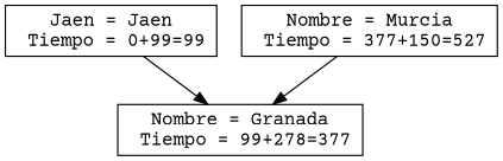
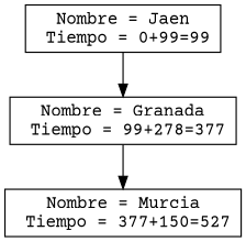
  digraph {
    fontname="Courier Prime"
    rankdir=TB
    node [fontname="Courier Prime" shape=rectangle]
    edge [fontname="Courier Prime"]
-   n1 [label="Jaen = Jaen\n Tiempo = 0+99=99"]
+   n1 [label="Nombre = Jaen\n Tiempo = 0+99=99"]
    n2 [label="Nombre = Granada\n Tiempo = 99+278=377"]
    n3 [label="Nombre = Murcia\n Tiempo = 377+150=527"]
    n1 -> n2
-   n3 -> n2
+   n2 -> n3
  }
